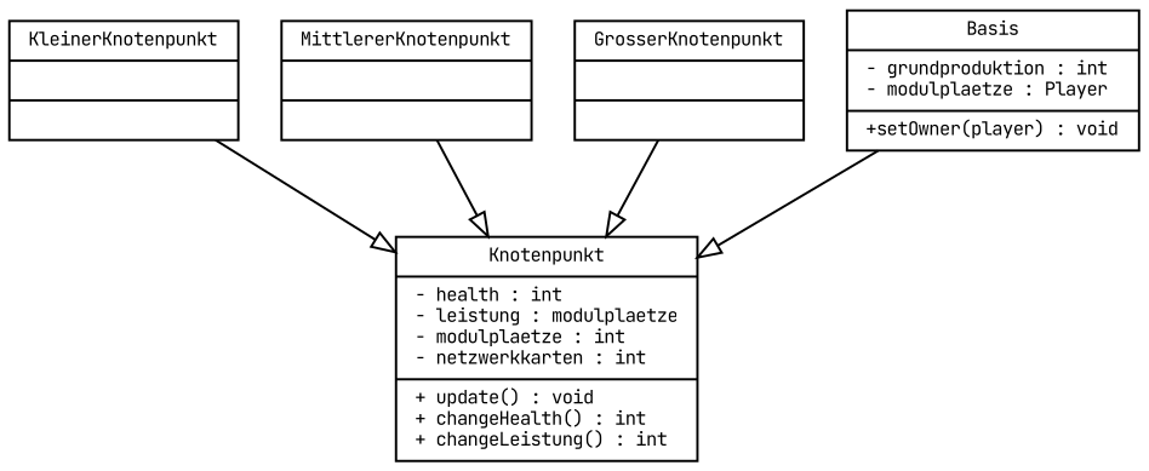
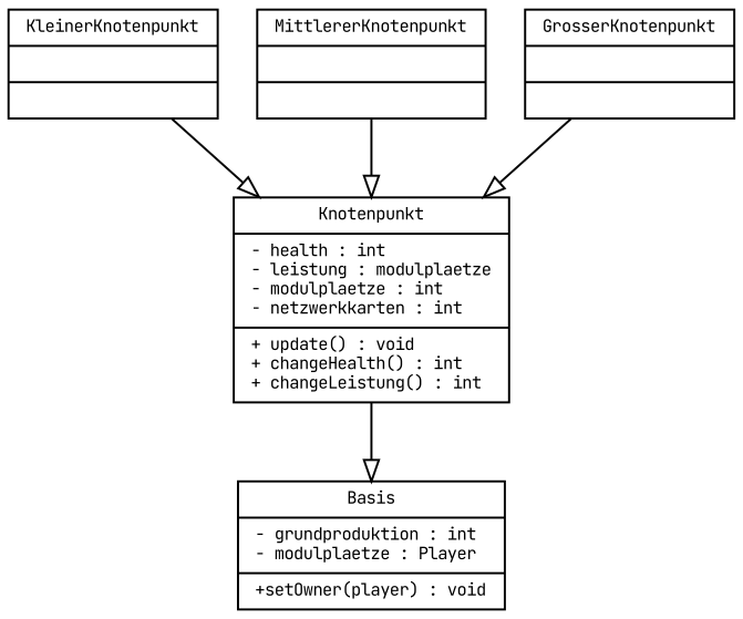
  digraph {
    fontname="JetBrains Mono"
    fontsize=8
    node [fontname="JetBrains Mono" fontsize=8 shape=record]
    edge [arrowhead=empty fontname="JetBrains Mono" fontsize=8]
    n1 [label="{Knotenpunkt|- health : int\l- leistung : modulplaetze\l- modulplaetze : int\l- netzwerkkarten : int\l|+ update() : void\l+ changeHealth() : int\l+ changeLeistung() : int\l}"]
    n2 [label="{KleinerKnotenpunkt||}"]
    n3 [label="{MittlererKnotenpunkt||}"]
    n4 [label="{GrosserKnotenpunkt||}"]
    n5 [label="{Basis|- grundproduktion : int\l- modulplaetze : Player\l|+setOwner(player) : void\l}"]
    n2 -> n1
    n3 -> n1
    n4 -> n1
-   n5 -> n1
+   n1 -> n5
  }
